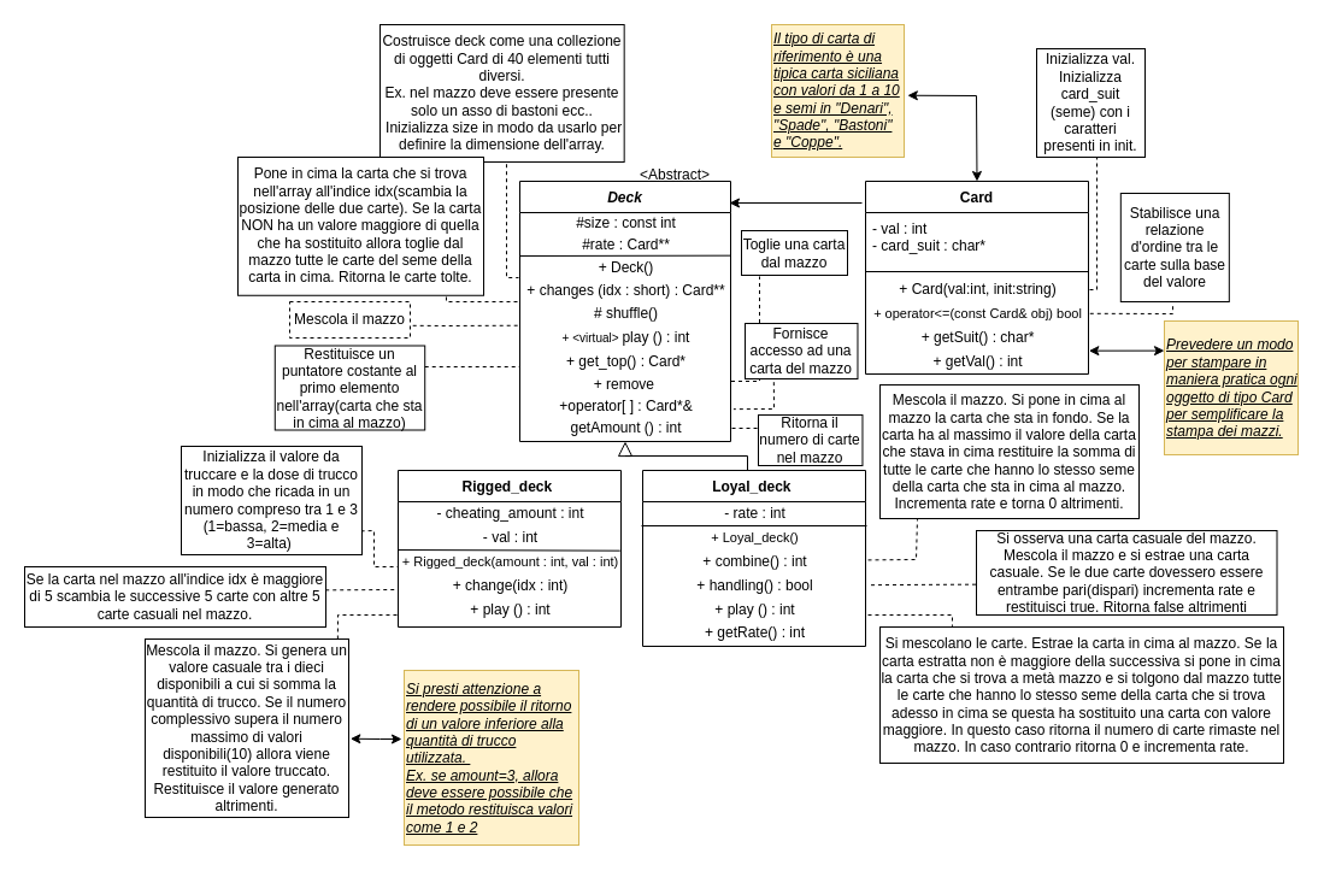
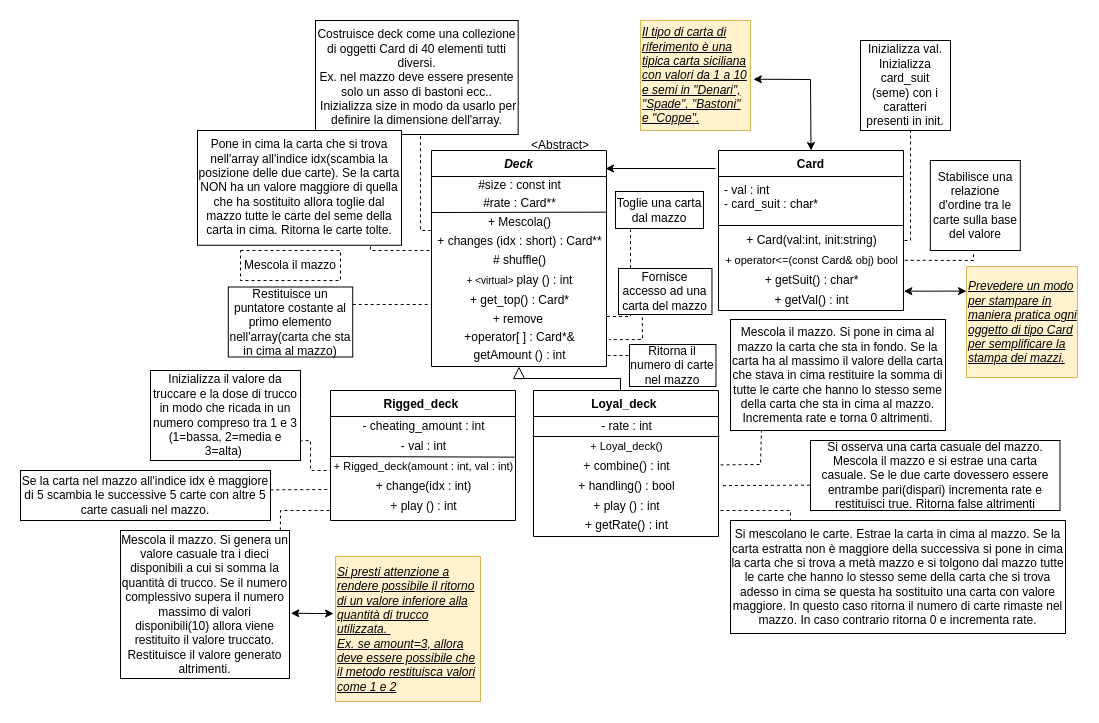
  <mxCell id="0" />
  <mxCell id="1" parent="0" />
  <mxCell id="2" value="Deck" style="swimlane;fontStyle=3;align=center;verticalAlign=top;childLayout=stackLayout;horizontal=1;startSize=26;horizontalStack=0;resizeParent=1;resizeLast=0;collapsible=1;marginBottom=0;rounded=0;shadow=0;strokeWidth=1;fillColor=none;" parent="1" vertex="1"><mxGeometry x="431" y="150" width="175" height="216" as="geometry"><mxRectangle x="230" y="140" width="160" height="26" as="alternateBounds" /></mxGeometry></mxCell>
  <mxCell id="3" value="#size : const int" style="text;html=1;align=center;verticalAlign=middle;resizable=0;points=[];autosize=1;fillColor=none;rounded=0;" parent="2" vertex="1"><mxGeometry y="26" width="175" height="18" as="geometry" /></mxCell>
  <mxCell id="4" value="#rate : Card**" style="text;html=1;align=center;verticalAlign=middle;resizable=0;points=[];autosize=1;fillColor=none;rounded=0;" parent="2" vertex="1"><mxGeometry y="44" width="175" height="18" as="geometry" /></mxCell>
  <mxCell id="5" value="" style="endArrow=none;html=1;rounded=0;" parent="2" edge="1"><mxGeometry width="50" height="50" relative="1" as="geometry"><mxPoint y="62" as="sourcePoint" /><mxPoint x="175" y="61.67" as="targetPoint" /></mxGeometry></mxCell>
- <mxCell id="6" value="+ Deck()" style="text;html=1;align=center;verticalAlign=middle;resizable=0;points=[];autosize=1;fillColor=none;rounded=0;" parent="2" vertex="1"><mxGeometry y="62" width="175" height="20" as="geometry" /></mxCell>
+ <mxCell id="6" value="+ Mescola()" style="text;html=1;align=center;verticalAlign=middle;resizable=0;points=[];autosize=1;fillColor=none;rounded=0;" parent="2" vertex="1"><mxGeometry y="62" width="175" height="20" as="geometry" /></mxCell>
  <mxCell id="7" value="+ changes (idx : short) : Card**" style="text;html=1;align=center;verticalAlign=middle;resizable=0;points=[];autosize=1;fillColor=none;rounded=0;" parent="2" vertex="1"><mxGeometry y="82" width="175" height="18" as="geometry" /></mxCell>
  <mxCell id="8" value="# shuffle()" style="text;html=1;align=center;verticalAlign=middle;resizable=0;points=[];autosize=1;fillColor=none;rounded=0;" parent="2" vertex="1"><mxGeometry y="100" width="175" height="20" as="geometry" /></mxCell>
  <mxCell id="9" value="&lt;font style=&quot;font-size: 10px;&quot;&gt;+ &amp;lt;virtual&amp;gt;&amp;nbsp;&lt;/font&gt;play () : int" style="text;html=1;align=center;verticalAlign=middle;resizable=0;points=[];autosize=1;fillColor=none;rounded=0;" parent="2" vertex="1"><mxGeometry y="120" width="175" height="20" as="geometry" /></mxCell>
  <mxCell id="10" value="+ get_top() : Card*" style="text;html=1;align=center;verticalAlign=middle;resizable=0;points=[];autosize=1;fillColor=none;rounded=0;" parent="2" vertex="1"><mxGeometry y="140" width="175" height="20" as="geometry" /></mxCell>
  <mxCell id="11" value="+ remove&amp;nbsp;" style="text;html=1;align=center;verticalAlign=middle;resizable=0;points=[];autosize=1;fillColor=none;rounded=0;" parent="2" vertex="1"><mxGeometry y="160" width="175" height="18" as="geometry" /></mxCell>
  <mxCell id="12" value="+operator[ ] : Card*&amp;amp;" style="text;html=1;align=center;verticalAlign=middle;resizable=0;points=[];autosize=1;fillColor=none;rounded=0;" parent="2" vertex="1"><mxGeometry y="178" width="175" height="18" as="geometry" /></mxCell>
  <mxCell id="13" value="getAmount () : int" style="text;html=1;align=center;verticalAlign=middle;resizable=0;points=[];autosize=1;fillColor=none;rounded=0;" vertex="1" parent="2"><mxGeometry y="196" width="175" height="18" as="geometry" /></mxCell>
  <mxCell id="14" value="Rigged_deck " style="swimlane;fontStyle=1;align=center;verticalAlign=top;childLayout=stackLayout;horizontal=1;startSize=26;horizontalStack=0;resizeParent=1;resizeLast=0;collapsible=1;marginBottom=0;rounded=0;shadow=0;strokeWidth=1;" parent="1" vertex="1"><mxGeometry x="330" y="390" width="185" height="130" as="geometry"><mxRectangle x="130" y="380" width="160" height="26" as="alternateBounds" /></mxGeometry></mxCell>
  <mxCell id="15" value="- cheating_amount : int" style="text;html=1;align=center;verticalAlign=middle;resizable=0;points=[];autosize=1;strokeColor=none;fillColor=none;rounded=0;" parent="14" vertex="1"><mxGeometry y="26" width="185" height="20" as="geometry" /></mxCell>
  <mxCell id="16" value="- val : int" style="text;html=1;align=center;verticalAlign=middle;resizable=0;points=[];autosize=1;strokeColor=none;fillColor=none;rounded=0;" parent="14" vertex="1"><mxGeometry y="46" width="185" height="20" as="geometry" /></mxCell>
  <mxCell id="17" value="" style="endArrow=none;html=1;rounded=0;fontSize=12;entryX=0.996;entryY=0.033;entryDx=0;entryDy=0;entryPerimeter=0;" parent="14" target="18" edge="1"><mxGeometry width="50" height="50" relative="1" as="geometry"><mxPoint y="66" as="sourcePoint" /><mxPoint x="180" y="66" as="targetPoint" /></mxGeometry></mxCell>
  <mxCell id="18" value="&lt;font style=&quot;font-size: 11px;&quot;&gt;+ Rigged_deck(amount : int, val : int)&lt;/font&gt;" style="text;html=1;align=center;verticalAlign=middle;resizable=0;points=[];autosize=1;strokeColor=none;fillColor=none;rounded=0;" parent="14" vertex="1"><mxGeometry y="66" width="185" height="20" as="geometry" /></mxCell>
  <mxCell id="19" value="+ change(idx : int)" style="text;html=1;align=center;verticalAlign=middle;resizable=0;points=[];autosize=1;strokeColor=none;fillColor=none;rounded=0;" parent="14" vertex="1"><mxGeometry y="86" width="185" height="20" as="geometry" /></mxCell>
  <mxCell id="20" value="+ play () : int" style="text;html=1;align=center;verticalAlign=middle;resizable=0;points=[];autosize=1;strokeColor=none;fillColor=none;rounded=0;" parent="14" vertex="1"><mxGeometry y="106" width="185" height="20" as="geometry" /></mxCell>
  <mxCell id="21" style="edgeStyle=orthogonalEdgeStyle;rounded=0;orthogonalLoop=1;jettySize=auto;html=1;exitX=1;exitY=1;exitDx=0;exitDy=0;fontSize=12;" parent="1" edge="1"><mxGeometry relative="1" as="geometry"><mxPoint x="700.048" y="510.143" as="targetPoint" /><mxPoint x="700" y="510" as="sourcePoint" /></mxGeometry></mxCell>
  <mxCell id="22" value="" style="endArrow=block;endSize=10;endFill=0;shadow=0;strokeWidth=1;rounded=0;edgeStyle=elbowEdgeStyle;elbow=vertical;" parent="1" target="2" edge="1"><mxGeometry width="160" relative="1" as="geometry"><mxPoint x="620" y="390" as="sourcePoint" /><mxPoint x="520" y="301" as="targetPoint" /></mxGeometry></mxCell>
  <mxCell id="23" value="Card" style="swimlane;fontStyle=1;align=center;verticalAlign=top;childLayout=stackLayout;horizontal=1;startSize=26;horizontalStack=0;resizeParent=1;resizeLast=0;collapsible=1;marginBottom=0;rounded=0;shadow=0;strokeWidth=1;" parent="1" vertex="1"><mxGeometry x="718" y="150" width="185" height="160" as="geometry"><mxRectangle x="550" y="140" width="160" height="26" as="alternateBounds" /></mxGeometry></mxCell>
  <mxCell id="24" value="- val : int&#10;- card_suit : char*" style="text;align=left;verticalAlign=top;spacingLeft=4;spacingRight=4;overflow=hidden;rotatable=0;points=[[0,0.5],[1,0.5]];portConstraint=eastwest;rounded=0;" parent="23" vertex="1"><mxGeometry y="26" width="185" height="44" as="geometry" /></mxCell>
  <mxCell id="25" value="" style="line;html=1;strokeWidth=1;align=left;verticalAlign=middle;spacingTop=-1;spacingLeft=3;spacingRight=3;rotatable=0;labelPosition=right;points=[];portConstraint=eastwest;rounded=0;" parent="23" vertex="1"><mxGeometry y="70" width="185" height="10" as="geometry" /></mxCell>
  <mxCell id="26" value="+ Card(val:int, init:string)" style="text;html=1;align=center;verticalAlign=middle;resizable=0;points=[];autosize=1;strokeColor=none;fillColor=none;rounded=0;" parent="23" vertex="1"><mxGeometry y="80" width="185" height="20" as="geometry" /></mxCell>
  <mxCell id="27" value="&lt;font style=&quot;font-size: 11px;&quot;&gt;+ operator&amp;lt;=(const Card&amp;amp; obj) bool&lt;/font&gt;" style="text;html=1;align=center;verticalAlign=middle;resizable=0;points=[];autosize=1;strokeColor=none;fillColor=none;rounded=0;" parent="23" vertex="1"><mxGeometry y="100" width="185" height="20" as="geometry" /></mxCell>
  <mxCell id="28" value="+ getSuit() : char*" style="text;html=1;align=center;verticalAlign=middle;resizable=0;points=[];autosize=1;strokeColor=none;fillColor=none;rounded=0;" parent="23" vertex="1"><mxGeometry y="120" width="185" height="20" as="geometry" /></mxCell>
  <mxCell id="29" value="&lt;font style=&quot;font-size: 12px;&quot;&gt;+ getVal() : int&lt;/font&gt;" style="text;html=1;align=center;verticalAlign=middle;resizable=0;points=[];autosize=1;strokeColor=none;fillColor=none;rounded=0;" parent="23" vertex="1"><mxGeometry y="140" width="185" height="20" as="geometry" /></mxCell>
  <mxCell id="30" value="Inizializza val.&lt;br&gt;Inizializza card_suit (seme) con i caratteri presenti in init." style="whiteSpace=wrap;html=1;aspect=fixed;rounded=0;" parent="1" vertex="1"><mxGeometry x="860" y="40" width="90" height="90" as="geometry" /></mxCell>
  <mxCell id="31" value="" style="endArrow=none;dashed=1;html=1;rounded=0;entryX=0.556;entryY=1;entryDx=0;entryDy=0;entryPerimeter=0;" parent="1" target="30" edge="1"><mxGeometry width="50" height="50" relative="1" as="geometry"><mxPoint x="904" y="240" as="sourcePoint" /><mxPoint x="910" y="210" as="targetPoint" /><Array as="points"><mxPoint x="910" y="240" /></Array></mxGeometry></mxCell>
  <mxCell id="32" value="Stabilisce una relazione d'ordine tra le carte sulla base del valore" style="whiteSpace=wrap;html=1;aspect=fixed;rounded=0;" parent="1" vertex="1"><mxGeometry x="929.82" y="160" width="90" height="90" as="geometry" /></mxCell>
  <mxCell id="33" value="" style="endArrow=none;dashed=1;html=1;rounded=0;exitX=1.007;exitY=0.49;exitDx=0;exitDy=0;exitPerimeter=0;entryX=0.48;entryY=1.026;entryDx=0;entryDy=0;entryPerimeter=0;" parent="1" source="27" target="32" edge="1"><mxGeometry width="50" height="50" relative="1" as="geometry"><mxPoint x="896.999" y="399.8" as="sourcePoint" /><mxPoint x="969.82" y="380" as="targetPoint" /><Array as="points"><mxPoint x="973" y="260" /></Array></mxGeometry></mxCell>
  <mxCell id="34" value="" style="endArrow=classic;html=1;rounded=0;" parent="1" edge="1"><mxGeometry width="50" height="50" relative="1" as="geometry"><mxPoint x="715" y="168" as="sourcePoint" /><mxPoint x="605" y="168" as="targetPoint" /><Array as="points" /></mxGeometry></mxCell>
  <mxCell id="35" value="&amp;lt;Abstract&amp;gt;" style="text;html=1;strokeColor=none;fillColor=none;align=center;verticalAlign=middle;whiteSpace=wrap;rounded=0;" parent="1" vertex="1"><mxGeometry x="530" y="130" width="60" height="30" as="geometry" /></mxCell>
  <mxCell id="36" value="" style="endArrow=none;dashed=1;html=1;rounded=0;exitX=0.518;exitY=1.015;exitDx=0;exitDy=0;exitPerimeter=0;" parent="1" source="37" edge="1"><mxGeometry width="50" height="50" relative="1" as="geometry"><mxPoint x="390" y="190" as="sourcePoint" /><mxPoint x="430" y="230" as="targetPoint" /><Array as="points"><mxPoint x="420" y="230" /></Array></mxGeometry></mxCell>
  <mxCell id="37" value="Costruisce deck come una collezione di oggetti Card di 40 elementi tutti diversi.&lt;br&gt;Ex. nel mazzo deve essere presente solo un asso di bastoni ecc..&lt;br&gt;&amp;nbsp;Inizializza size in modo da usarlo per definire la dimensione dell'array." style="whiteSpace=wrap;html=1;aspect=fixed;rounded=0;" parent="1" vertex="1"><mxGeometry x="315" y="20" width="202.67" height="114.01" as="geometry" /></mxCell>
  <mxCell id="38" value="&lt;div style=&quot;&quot;&gt;&lt;u style=&quot;background-color: initial;&quot;&gt;&lt;i&gt;Il tipo di carta di riferimento è una tipica carta siciliana con valori da 1 a 10 e semi in &quot;Denari&quot;, &quot;Spade&quot;, &quot;Bastoni&quot; e &quot;Coppe&quot;.&lt;/i&gt;&lt;/u&gt;&lt;/div&gt;" style="whiteSpace=wrap;html=1;aspect=fixed;align=left;rounded=0;fillColor=#fff2cc;strokeColor=#d6b656;" parent="1" vertex="1"><mxGeometry x="640" y="20" width="110" height="110" as="geometry" /></mxCell>
  <mxCell id="39" value="" style="endArrow=classic;startArrow=classic;html=1;rounded=0;exitX=0.5;exitY=0;exitDx=0;exitDy=0;entryX=1.026;entryY=0.534;entryDx=0;entryDy=0;entryPerimeter=0;" parent="1" source="23" target="38" edge="1"><mxGeometry width="50" height="50" relative="1" as="geometry"><mxPoint x="810" y="130" as="sourcePoint" /><mxPoint x="860" y="80" as="targetPoint" /><Array as="points"><mxPoint x="810" y="79" /></Array></mxGeometry></mxCell>
  <mxCell id="40" value="" style="endArrow=none;dashed=1;html=1;rounded=0;entryX=0;entryY=0.7;entryDx=0;entryDy=0;entryPerimeter=0;" parent="1" edge="1"><mxGeometry width="50" height="50" relative="1" as="geometry"><mxPoint x="370" y="240" as="sourcePoint" /><mxPoint x="430" y="250" as="targetPoint" /><Array as="points"><mxPoint x="370" y="250" /></Array></mxGeometry></mxCell>
  <mxCell id="41" value="Pone in cima la carta che si trova nell'array all'indice idx(scambia la posizione delle due carte). Se la carta NON ha un valore maggiore di quella che ha sostituito allora toglie dal mazzo tutte le carte del seme della carta in cima. Ritorna le carte tolte." style="whiteSpace=wrap;html=1;aspect=fixed;rounded=0;" parent="1" vertex="1"><mxGeometry x="197" y="130" width="204" height="114.76" as="geometry" /></mxCell>
  <mxCell id="42" value="Mescola il mazzo" style="rounded=0;whiteSpace=wrap;html=1;dashed=1;" parent="1" vertex="1"><mxGeometry x="240" y="250" width="100" height="30" as="geometry" /></mxCell>
- <mxCell id="43" value="" style="endArrow=none;dashed=1;html=1;rounded=0;exitX=1.022;exitY=0.66;exitDx=0;exitDy=0;exitPerimeter=0;entryX=-0.002;entryY=0.986;entryDx=0;entryDy=0;entryPerimeter=0;" parent="1" source="42" target="8" edge="1"><mxGeometry width="50" height="50" relative="1" as="geometry"><mxPoint x="370" y="260" as="sourcePoint" /><mxPoint x="430" y="269" as="targetPoint" /><Array as="points"><mxPoint x="370" y="270" /></Array></mxGeometry></mxCell>
  <mxCell id="44" value="Restituisce un puntatore costante al primo elemento nell'array(carta che sta in cima al mazzo)" style="whiteSpace=wrap;html=1;aspect=fixed;rounded=0;" parent="1" vertex="1"><mxGeometry x="227.78" y="286.5" width="124.44" height="70" as="geometry" /></mxCell>
  <mxCell id="45" value="" style="endArrow=none;dashed=1;html=1;rounded=0;exitX=1;exitY=0.25;exitDx=0;exitDy=0;" parent="1" source="44" edge="1"><mxGeometry width="50" height="50" relative="1" as="geometry"><mxPoint x="360" y="310" as="sourcePoint" /><mxPoint x="431" y="304" as="targetPoint" /><Array as="points" /></mxGeometry></mxCell>
  <mxCell id="46" value="" style="endArrow=none;dashed=1;html=1;rounded=0;entryX=0;entryY=0.7;entryDx=0;entryDy=0;entryPerimeter=0;exitX=0.994;exitY=0.782;exitDx=0;exitDy=0;exitPerimeter=0;" parent="1" source="47" target="18" edge="1"><mxGeometry width="50" height="50" relative="1" as="geometry"><mxPoint x="207.503" y="378.82" as="sourcePoint" /><mxPoint x="354.44" y="390" as="targetPoint" /><Array as="points"><mxPoint x="310" y="440" /><mxPoint x="310" y="470" /></Array></mxGeometry></mxCell>
  <mxCell id="47" value="Inizializza il valore da truccare e la dose di trucco in modo che ricada in un numero compreso tra 1 e 3 (1=bassa, 2=media e 3=alta)&amp;nbsp;" style="rounded=0;whiteSpace=wrap;html=1;" parent="1" vertex="1"><mxGeometry x="150" y="370" width="150" height="90" as="geometry" /></mxCell>
  <mxCell id="48" value="Mescola il mazzo. Si genera un valore casuale tra i dieci disponibili a cui si somma la quantità di trucco. Se il numero complessivo supera il numero massimo di valori disponibili(10) allora viene restituito il valore truccato. Restituisce il valore generato altrimenti." style="rounded=0;whiteSpace=wrap;html=1;" parent="1" vertex="1"><mxGeometry x="120" y="530" width="169" height="148" as="geometry" /></mxCell>
  <mxCell id="49" value="" style="endArrow=none;dashed=1;html=1;rounded=0;fontSize=11;exitX=0.946;exitY=0;exitDx=0;exitDy=0;exitPerimeter=0;entryX=0;entryY=0.7;entryDx=0;entryDy=0;entryPerimeter=0;" parent="1" source="48" target="20" edge="1"><mxGeometry width="50" height="50" relative="1" as="geometry"><mxPoint x="360" y="470" as="sourcePoint" /><mxPoint x="410" y="420" as="targetPoint" /><Array as="points"><mxPoint x="280" y="510" /></Array></mxGeometry></mxCell>
  <mxCell id="50" value="Si mescolano le carte. Estrae la carta in cima al mazzo. Se la carta estratta non è maggiore della successiva si pone in cima la carta che si trova a metà mazzo e si tolgono dal mazzo tutte le carte che hanno lo stesso seme della carta che si trova adesso in cima se questa ha sostituito una carta con valore maggiore. In questo caso ritorna il numero di carte rimaste nel mazzo. In caso contrario ritorna 0 e incrementa rate." style="rounded=0;whiteSpace=wrap;html=1;" parent="1" vertex="1"><mxGeometry x="730" y="520" width="335" height="113" as="geometry" /></mxCell>
  <mxCell id="51" value="Se la carta nel mazzo all'indice idx è maggiore di 5 scambia le successive 5 carte con altre 5 carte casuali nel mazzo." style="rounded=0;whiteSpace=wrap;html=1;" parent="1" vertex="1"><mxGeometry x="20" y="470" width="250" height="50" as="geometry" /></mxCell>
  <mxCell id="52" value="" style="endArrow=none;dashed=1;html=1;rounded=0;fontSize=11;exitX=0.999;exitY=0.387;exitDx=0;exitDy=0;exitPerimeter=0;" parent="1" source="51" edge="1"><mxGeometry width="50" height="50" relative="1" as="geometry"><mxPoint x="210" y="470" as="sourcePoint" /><mxPoint x="329" y="489" as="targetPoint" /></mxGeometry></mxCell>
  <mxCell id="53" value="Loyal_deck " style="swimlane;fontStyle=1;align=center;verticalAlign=top;childLayout=stackLayout;horizontal=1;startSize=26;horizontalStack=0;resizeParent=1;resizeLast=0;collapsible=1;marginBottom=0;rounded=0;shadow=0;strokeWidth=1;" parent="1" vertex="1"><mxGeometry x="533" y="390" width="185" height="146" as="geometry"><mxRectangle x="130" y="380" width="160" height="26" as="alternateBounds" /></mxGeometry></mxCell>
  <mxCell id="54" value="- rate : int" style="text;html=1;align=center;verticalAlign=middle;resizable=0;points=[];autosize=1;strokeColor=none;fillColor=none;rounded=0;" parent="53" vertex="1"><mxGeometry y="26" width="185" height="20" as="geometry" /></mxCell>
  <mxCell id="55" value="" style="endArrow=none;html=1;rounded=0;fontSize=12;" parent="53" edge="1"><mxGeometry width="50" height="50" relative="1" as="geometry"><mxPoint x="-1" y="46" as="sourcePoint" /><mxPoint x="186" y="46" as="targetPoint" /></mxGeometry></mxCell>
  <mxCell id="56" value="&lt;font style=&quot;font-size: 11px;&quot;&gt;+ Loyal_deck()&lt;/font&gt;" style="text;html=1;align=center;verticalAlign=middle;resizable=0;points=[];autosize=1;strokeColor=none;fillColor=none;rounded=0;" parent="53" vertex="1"><mxGeometry y="46" width="185" height="20" as="geometry" /></mxCell>
  <mxCell id="57" value="+ combine() : int" style="text;html=1;align=center;verticalAlign=middle;resizable=0;points=[];autosize=1;strokeColor=none;fillColor=none;rounded=0;" parent="53" vertex="1"><mxGeometry y="66" width="185" height="20" as="geometry" /></mxCell>
  <mxCell id="58" value="+ handling() : bool" style="text;html=1;align=center;verticalAlign=middle;resizable=0;points=[];autosize=1;strokeColor=none;fillColor=none;rounded=0;" parent="53" vertex="1"><mxGeometry y="86" width="185" height="20" as="geometry" /></mxCell>
  <mxCell id="59" value="+ play () : int" style="text;html=1;align=center;verticalAlign=middle;resizable=0;points=[];autosize=1;strokeColor=none;fillColor=none;rounded=0;" parent="53" vertex="1"><mxGeometry y="106" width="185" height="20" as="geometry" /></mxCell>
  <mxCell id="60" value="+ getRate() : int" style="text;html=1;align=center;verticalAlign=middle;resizable=0;points=[];autosize=1;strokeColor=none;fillColor=none;rounded=0;" parent="53" vertex="1"><mxGeometry y="126" width="185" height="18" as="geometry" /></mxCell>
  <mxCell id="61" value="" style="endArrow=none;dashed=1;html=1;rounded=0;fontSize=12;entryX=0.179;entryY=-0.006;entryDx=0;entryDy=0;entryPerimeter=0;" parent="1" target="50" edge="1"><mxGeometry width="50" height="50" relative="1" as="geometry"><mxPoint x="720" y="510" as="sourcePoint" /><mxPoint x="788.34" y="524.34" as="targetPoint" /><Array as="points"><mxPoint x="790" y="510" /></Array></mxGeometry></mxCell>
  <mxCell id="62" value="Mescola il mazzo. Si pone in cima al mazzo la carta che sta in fondo. Se la carta ha al massimo il valore della carta che stava in cima restituire la somma di tutte le carte che hanno lo stesso seme della carta che sta in cima al mazzo. Incrementa rate e torna&amp;nbsp;0 altrimenti." style="rounded=0;whiteSpace=wrap;html=1;" parent="1" vertex="1"><mxGeometry x="730" y="319" width="215" height="111" as="geometry" /></mxCell>
  <mxCell id="63" value="" style="endArrow=none;dashed=1;html=1;rounded=0;fontSize=12;exitX=1.011;exitY=0.42;exitDx=0;exitDy=0;exitPerimeter=0;entryX=0.144;entryY=1.006;entryDx=0;entryDy=0;entryPerimeter=0;" parent="1" source="57" target="62" edge="1"><mxGeometry width="50" height="50" relative="1" as="geometry"><mxPoint x="730" y="390" as="sourcePoint" /><mxPoint x="780" y="340" as="targetPoint" /><Array as="points"><mxPoint x="760" y="464" /></Array></mxGeometry></mxCell>
  <mxCell id="64" value="Si osserva una carta casuale del mazzo. Mescola il mazzo e si estrae una carta casuale. Se le due carte dovessero essere entrambe pari(dispari) incrementa rate e restituisci true. Ritorna false altrimenti" style="rounded=0;whiteSpace=wrap;html=1;fontSize=12;" parent="1" vertex="1"><mxGeometry x="810" y="440" width="249.5" height="70" as="geometry" /></mxCell>
  <mxCell id="65" value="" style="endArrow=none;dashed=1;html=1;rounded=0;fontSize=12;exitX=-0.002;exitY=0.638;exitDx=0;exitDy=0;exitPerimeter=0;entryX=1.011;entryY=0.46;entryDx=0;entryDy=0;entryPerimeter=0;" parent="1" source="64" target="58" edge="1"><mxGeometry width="50" height="50" relative="1" as="geometry"><mxPoint x="670" y="540" as="sourcePoint" /><mxPoint x="760" y="470" as="targetPoint" /><Array as="points"><mxPoint x="740" y="485" /></Array></mxGeometry></mxCell>
  <mxCell id="66" value="&lt;div style=&quot;&quot;&gt;&lt;u style=&quot;background-color: initial;&quot;&gt;&lt;i&gt;Si presti attenzione a rendere possibile il ritorno di un valore inferiore alla quantità di trucco utilizzata.&amp;nbsp;&lt;/i&gt;&lt;/u&gt;&lt;/div&gt;&lt;div style=&quot;&quot;&gt;&lt;u style=&quot;background-color: initial;&quot;&gt;&lt;i&gt;Ex. se amount=3, allora deve essere possibile che il metodo restituisca valori come 1 e 2&lt;/i&gt;&lt;/u&gt;&lt;/div&gt;" style="whiteSpace=wrap;html=1;aspect=fixed;align=left;rounded=0;fillColor=#fff2cc;strokeColor=#d6b656;" parent="1" vertex="1"><mxGeometry x="335" y="556" width="145" height="145" as="geometry" /></mxCell>
  <mxCell id="67" value="" style="endArrow=classic;startArrow=classic;html=1;rounded=0;exitX=1.008;exitY=0.559;exitDx=0;exitDy=0;exitPerimeter=0;" parent="1" source="48" edge="1"><mxGeometry width="50" height="50" relative="1" as="geometry"><mxPoint x="503.5" y="666" as="sourcePoint" /><mxPoint x="333" y="613" as="targetPoint" /><Array as="points"><mxPoint x="315" y="613" /></Array></mxGeometry></mxCell>
  <mxCell id="68" value="&lt;div style=&quot;&quot;&gt;&lt;u style=&quot;background-color: initial;&quot;&gt;&lt;i&gt;Prevedere un modo per stampare in maniera pratica ogni oggetto di tipo Card per semplificare la stampa dei mazzi.&lt;/i&gt;&lt;/u&gt;&lt;/div&gt;" style="whiteSpace=wrap;html=1;aspect=fixed;align=left;rounded=0;fillColor=#fff2cc;strokeColor=#d6b656;" parent="1" vertex="1"><mxGeometry x="966" y="266" width="111" height="111" as="geometry" /></mxCell>
  <mxCell id="69" value="" style="endArrow=classic;startArrow=classic;html=1;rounded=0;exitX=1.002;exitY=0.033;exitDx=0;exitDy=0;exitPerimeter=0;entryX=0;entryY=0.222;entryDx=0;entryDy=0;entryPerimeter=0;" parent="1" source="29" target="68" edge="1"><mxGeometry width="50" height="50" relative="1" as="geometry"><mxPoint x="898" y="419" as="sourcePoint" /><mxPoint x="965" y="289" as="targetPoint" /></mxGeometry></mxCell>
  <mxCell id="70" value="Toglie una carta dal mazzo" style="rounded=0;whiteSpace=wrap;html=1;" parent="1" vertex="1"><mxGeometry x="615" y="191" width="88" height="37" as="geometry" /></mxCell>
  <mxCell id="71" value="" style="endArrow=none;dashed=1;html=1;rounded=0;exitX=1.003;exitY=0.333;exitDx=0;exitDy=0;exitPerimeter=0;" parent="1" source="11" edge="1"><mxGeometry width="50" height="50" relative="1" as="geometry"><mxPoint x="592" y="263" as="sourcePoint" /><mxPoint x="630" y="229" as="targetPoint" /><Array as="points"><mxPoint x="630" y="316" /></Array></mxGeometry></mxCell>
  <mxCell id="72" value="Fornisce accesso ad una carta del mazzo" style="rounded=0;whiteSpace=wrap;html=1;" parent="1" vertex="1"><mxGeometry x="618" y="268" width="93.47" height="46" as="geometry" /></mxCell>
  <mxCell id="73" value="" style="endArrow=none;dashed=1;html=1;rounded=0;entryX=1.014;entryY=0.619;entryDx=0;entryDy=0;entryPerimeter=0;exitX=0.255;exitY=1.058;exitDx=0;exitDy=0;exitPerimeter=0;" parent="1" target="12" edge="1" source="72"><mxGeometry width="50" height="50" relative="1" as="geometry"><mxPoint x="623" y="339" as="sourcePoint" /><mxPoint x="572" y="321" as="targetPoint" /><Array as="points"><mxPoint x="642" y="339" /></Array></mxGeometry></mxCell>
  <mxCell id="74" value="Ritorna il numero di carte nel mazzo" style="rounded=0;whiteSpace=wrap;html=1;" vertex="1" parent="1"><mxGeometry x="629" y="344" width="86.47" height="42" as="geometry" /></mxCell>
  <mxCell id="75" value="" style="endArrow=none;dashed=1;html=1;rounded=0;exitX=1.006;exitY=0.5;exitDx=0;exitDy=0;exitPerimeter=0;" edge="1" parent="1" source="13"><mxGeometry width="50" height="50" relative="1" as="geometry"><mxPoint x="702" y="351" as="sourcePoint" /><mxPoint x="629" y="355" as="targetPoint" /></mxGeometry></mxCell>
